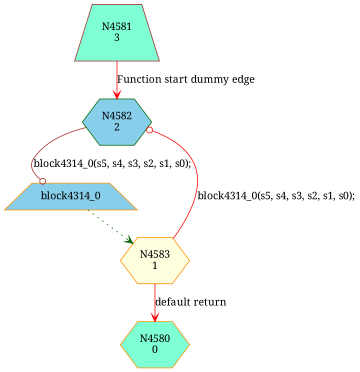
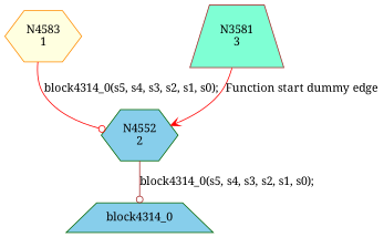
  digraph {
    fontname="Noto Serif"
    node [color=darkgreen fillcolor=skyblue fontname="Noto Serif" shape=hexagon style=filled]
    edge [arrowhead=vee color=red fontname="Noto Serif" style=solid]
-   n1 [label="N4582\n2"]
-   n2 [color=darkorange label=block4314_0 shape=trapezium]
+   n1 [label="N4552\n2"]
+   n2 [label=block4314_0 shape=trapezium]
    n3 [color=darkorange fillcolor=lightyellow label="N4583\n1"]
-   n4 [color=darkorange fillcolor=aquamarine label="N4580\n0"]
-   n5 [color=brown fillcolor=aquamarine label="N4581\n3" shape=trapezium]
+   n5 [color=brown fillcolor=aquamarine label="N3581\n3" shape=trapezium]
    n1 -> n2 [arrowhead=odot color=brown label="block4314_0(s5, s4, s3, s2, s1, s0);"]
-   n2 -> n3 [color=darkgreen style=dotted]
    n3 -> n1 [arrowhead=odot label="block4314_0(s5, s4, s3, s2, s1, s0);"]
-   n3 -> n4 [label="default return"]
    n5 -> n1 [label="Function start dummy edge"]
  }
